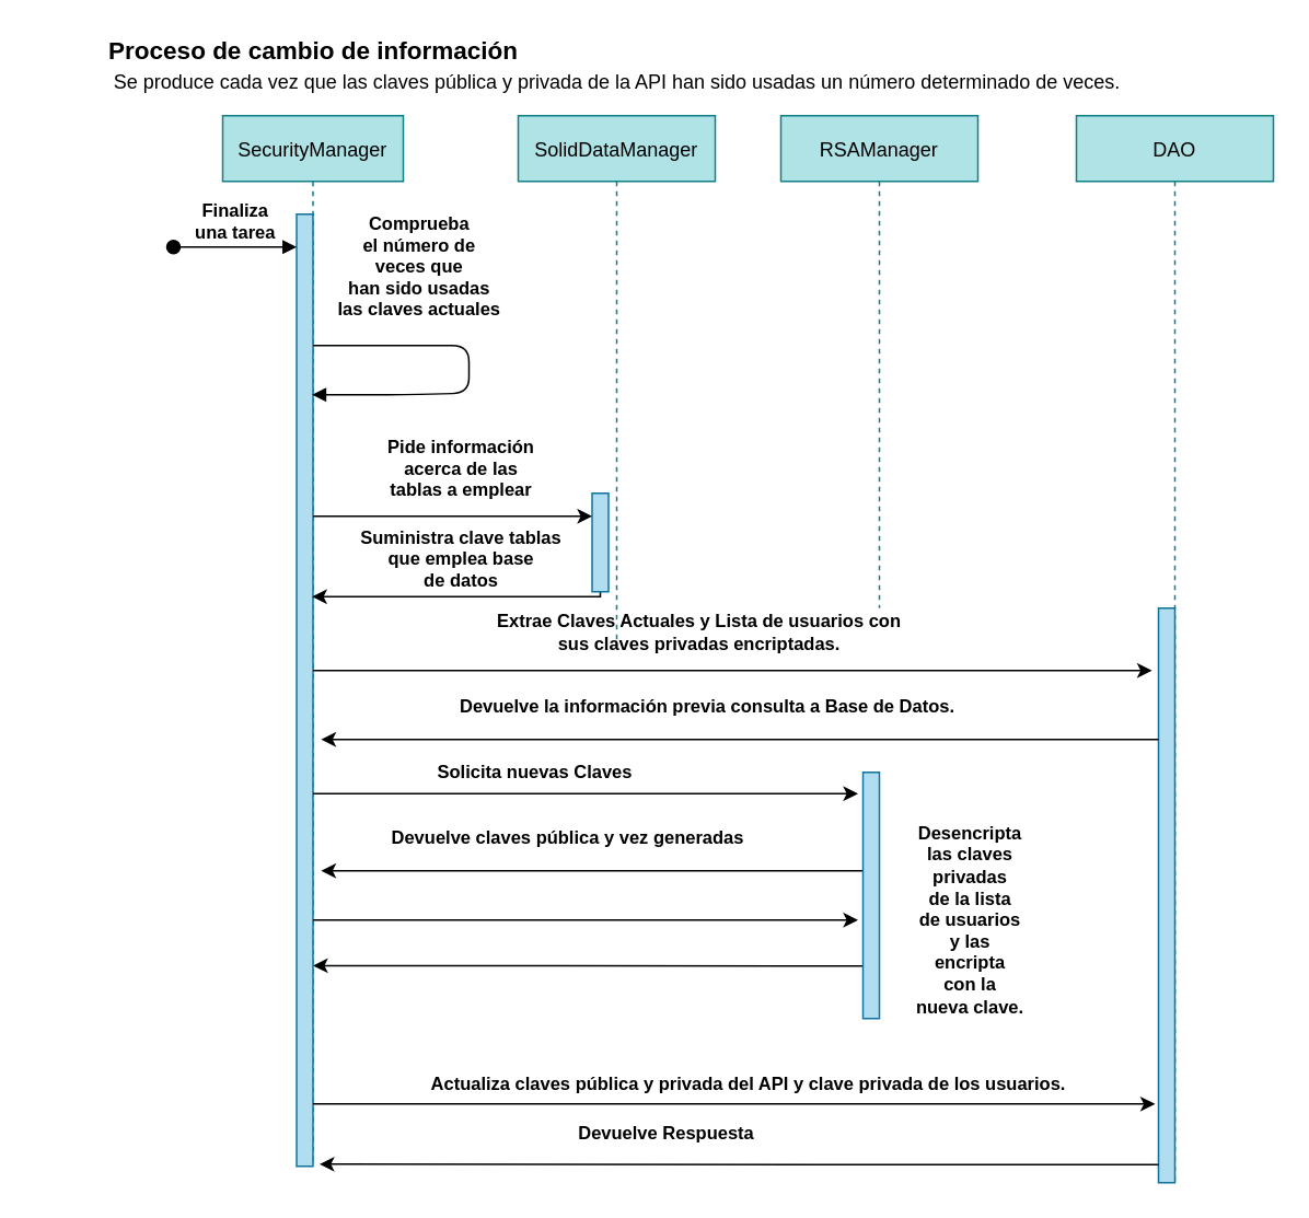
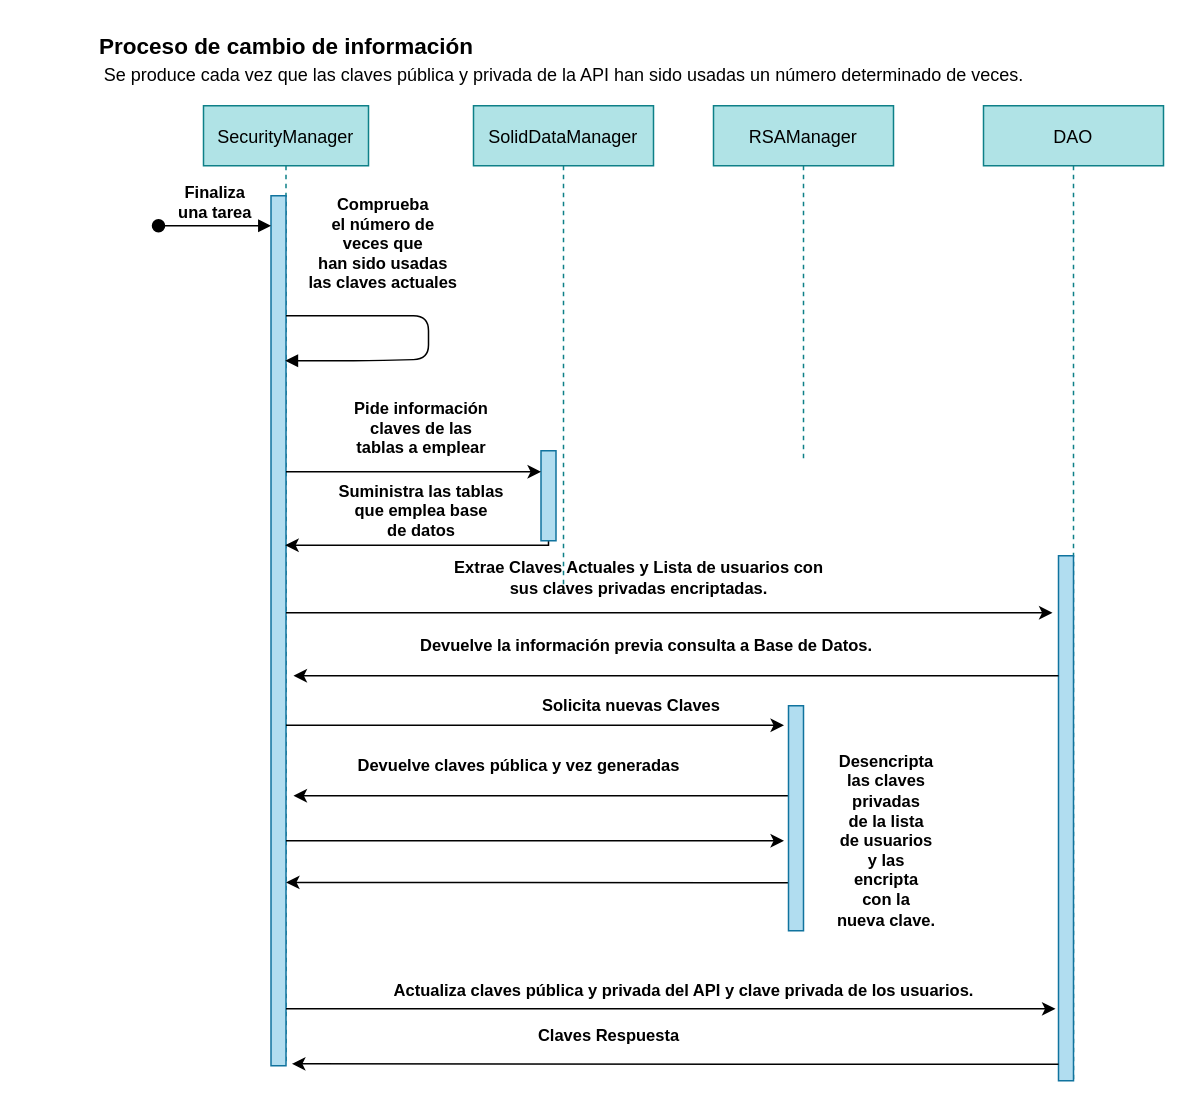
  <mxCell id="0" />
  <mxCell id="1" parent="0" />
  <mxCell id="2" value="SecurityManager" style="shape=umlLifeline;perimeter=lifelinePerimeter;container=1;collapsible=0;recursiveResize=0;rounded=0;shadow=0;strokeWidth=1;fillColor=#b0e3e6;strokeColor=#0e8088;" parent="1" vertex="1"><mxGeometry x="135" y="70" width="110" height="640" as="geometry" /></mxCell>
  <mxCell id="3" value="" style="points=[];perimeter=orthogonalPerimeter;rounded=0;shadow=0;strokeWidth=1;fillColor=#b1ddf0;strokeColor=#10739e;" parent="2" vertex="1"><mxGeometry x="45" y="60" width="10" height="580" as="geometry" /></mxCell>
  <mxCell id="4" value="Finaliza &#10;una tarea" style="verticalAlign=bottom;startArrow=oval;endArrow=block;startSize=8;shadow=0;strokeWidth=1;fontStyle=1;labelBackgroundColor=none;" parent="2" target="3" edge="1"><mxGeometry relative="1" as="geometry"><mxPoint x="-30" y="80" as="sourcePoint" /><Array as="points"><mxPoint x="10" y="80" /></Array></mxGeometry></mxCell>
  <mxCell id="5" value="Comprueba &#10;el número de &#10;veces que&#10;han sido usadas &#10;las claves actuales&#10;" style="verticalAlign=bottom;endArrow=block;shadow=0;strokeWidth=1;fontStyle=1;labelBackgroundColor=none;" parent="2" source="3" target="2" edge="1"><mxGeometry x="-0.406" relative="1" as="geometry"><mxPoint x="155" y="80" as="sourcePoint" /><mxPoint x="190" y="80" as="targetPoint" /><Array as="points"><mxPoint x="110" y="140" /><mxPoint x="150" y="140" /><mxPoint x="150" y="169" /><mxPoint x="110" y="170" /></Array><mxPoint as="offset" /></mxGeometry></mxCell>
  <mxCell id="6" value="SolidDataManager" style="shape=umlLifeline;perimeter=lifelinePerimeter;container=1;collapsible=0;recursiveResize=0;rounded=0;shadow=0;strokeWidth=1;fillColor=#b0e3e6;strokeColor=#0e8088;" parent="1" vertex="1"><mxGeometry x="315" y="70" width="120" height="320" as="geometry" /></mxCell>
- <mxCell id="7" value="RSAManager" style="shape=umlLifeline;perimeter=lifelinePerimeter;container=1;collapsible=0;recursiveResize=0;rounded=0;shadow=0;strokeWidth=1;fillColor=#b0e3e6;strokeColor=#0e8088;" vertex="1" parent="1"><mxGeometry x="475" y="70" width="120" height="300" as="geometry" /></mxCell>
+ <mxCell id="7" value="RSAManager" style="shape=umlLifeline;perimeter=lifelinePerimeter;container=1;collapsible=0;recursiveResize=0;rounded=0;shadow=0;strokeWidth=1;fillColor=#b0e3e6;strokeColor=#0e8088;" vertex="1" parent="1"><mxGeometry x="475" y="70" width="120" height="235" as="geometry" /></mxCell>
  <mxCell id="8" value="DAO" style="shape=umlLifeline;perimeter=lifelinePerimeter;container=1;collapsible=0;recursiveResize=0;rounded=0;shadow=0;strokeWidth=1;fillColor=#b0e3e6;strokeColor=#0e8088;" vertex="1" parent="1"><mxGeometry x="655" y="70" width="120" height="650" as="geometry" /></mxCell>
  <mxCell id="9" value="" style="points=[];perimeter=orthogonalPerimeter;rounded=0;shadow=0;strokeWidth=1;fillColor=#b1ddf0;strokeColor=#10739e;" vertex="1" parent="8"><mxGeometry x="50" y="300" width="10" height="350" as="geometry" /></mxCell>
  <mxCell id="10" value="Proceso de cambio de información" style="text;html=1;align=center;verticalAlign=middle;resizable=0;points=[];autosize=1;fontSize=15;fontStyle=1" vertex="1" parent="1"><mxGeometry x="35" y="20" width="310" height="20" as="geometry" /></mxCell>
  <mxCell id="11" value="Se produce cada vez que las claves pública y privada de la API han sido usadas un número determinado de veces." style="text;html=1;align=center;verticalAlign=middle;resizable=0;points=[];autosize=1;" vertex="1" parent="1"><mxGeometry x="20" y="40" width="710" height="20" as="geometry" /></mxCell>
- <mxCell id="12" value="&lt;p style=&quot;line-height: 110%; font-size: 11px;&quot;&gt;&lt;/p&gt;&lt;div style=&quot;font-size: 11px;&quot;&gt;Pide información&lt;/div&gt;&lt;div style=&quot;font-size: 11px;&quot;&gt;acerca de las&lt;/div&gt;&lt;div style=&quot;font-size: 11px;&quot;&gt;tablas a emplear&lt;br style=&quot;font-size: 11px;&quot;&gt;&lt;/div&gt;&lt;p style=&quot;font-size: 11px;&quot;&gt;&lt;/p&gt;" style="text;html=1;align=center;verticalAlign=middle;resizable=0;points=[];autosize=1;fontSize=11;fontStyle=1" vertex="1" parent="1"><mxGeometry x="220" y="250" width="120" height="70" as="geometry" /></mxCell>
+ <mxCell id="12" value="&lt;p style=&quot;line-height: 110%; font-size: 11px;&quot;&gt;&lt;/p&gt;&lt;div style=&quot;font-size: 11px;&quot;&gt;Pide información&lt;/div&gt;&lt;div style=&quot;font-size: 11px;&quot;&gt;claves de las&lt;/div&gt;&lt;div style=&quot;font-size: 11px;&quot;&gt;tablas a emplear&lt;br style=&quot;font-size: 11px;&quot;&gt;&lt;/div&gt;&lt;p style=&quot;font-size: 11px;&quot;&gt;&lt;/p&gt;" style="text;html=1;align=center;verticalAlign=middle;resizable=0;points=[];autosize=1;fontSize=11;fontStyle=1" vertex="1" parent="1"><mxGeometry x="220" y="250" width="120" height="70" as="geometry" /></mxCell>
  <mxCell id="13" style="edgeStyle=orthogonalEdgeStyle;rounded=0;orthogonalLoop=1;jettySize=auto;html=1;labelBackgroundColor=none;fontSize=11;" edge="1" parent="1" source="14" target="2"><mxGeometry relative="1" as="geometry"><Array as="points"><mxPoint x="365" y="363" /></Array></mxGeometry></mxCell>
  <mxCell id="14" value="" style="points=[];perimeter=orthogonalPerimeter;rounded=0;shadow=0;strokeWidth=1;fillColor=#b1ddf0;strokeColor=#10739e;" parent="1" vertex="1"><mxGeometry x="360" y="300" width="10" height="60" as="geometry" /></mxCell>
  <mxCell id="15" style="edgeStyle=orthogonalEdgeStyle;rounded=0;orthogonalLoop=1;jettySize=auto;html=1;entryX=0;entryY=0.233;entryDx=0;entryDy=0;entryPerimeter=0;labelBackgroundColor=none;fontSize=11;" edge="1" parent="1" source="3" target="14"><mxGeometry relative="1" as="geometry"><Array as="points"><mxPoint x="225" y="314" /><mxPoint x="225" y="314" /></Array></mxGeometry></mxCell>
- <mxCell id="16" value="&lt;div&gt;Suministra clave tablas&lt;/div&gt;&lt;div&gt;que emplea base&lt;/div&gt;&lt;div&gt;de datos&lt;br&gt;&lt;/div&gt;" style="text;html=1;align=center;verticalAlign=middle;resizable=0;points=[];autosize=1;fontSize=11;fontStyle=1" vertex="1" parent="1"><mxGeometry x="205" y="320" width="150" height="40" as="geometry" /></mxCell>
+ <mxCell id="16" value="&lt;div&gt;Suministra las tablas&lt;/div&gt;&lt;div&gt;que emplea base&lt;/div&gt;&lt;div&gt;de datos&lt;br&gt;&lt;/div&gt;" style="text;html=1;align=center;verticalAlign=middle;resizable=0;points=[];autosize=1;fontSize=11;fontStyle=1" vertex="1" parent="1"><mxGeometry x="205" y="320" width="150" height="40" as="geometry" /></mxCell>
  <mxCell id="17" value="&lt;div&gt;Extrae Claves Actuales y Lista de usuarios con&lt;/div&gt;&lt;div&gt;sus claves privadas encriptadas.&lt;br&gt;&lt;/div&gt;" style="text;html=1;align=center;verticalAlign=middle;resizable=0;points=[];autosize=1;fontSize=11;fontStyle=1" vertex="1" parent="1"><mxGeometry x="275" y="370" width="300" height="30" as="geometry" /></mxCell>
  <mxCell id="18" style="edgeStyle=orthogonalEdgeStyle;rounded=0;orthogonalLoop=1;jettySize=auto;html=1;labelBackgroundColor=none;fontSize=11;" edge="1" parent="1" source="20"><mxGeometry relative="1" as="geometry"><mxPoint x="195" y="530" as="targetPoint" /><Array as="points"><mxPoint x="195" y="530" /></Array></mxGeometry></mxCell>
  <mxCell id="19" style="edgeStyle=orthogonalEdgeStyle;rounded=0;orthogonalLoop=1;jettySize=auto;html=1;entryX=0.5;entryY=0.809;entryDx=0;entryDy=0;entryPerimeter=0;labelBackgroundColor=none;fontSize=11;" edge="1" parent="1" source="20" target="2"><mxGeometry relative="1" as="geometry"><Array as="points"><mxPoint x="475" y="588" /><mxPoint x="475" y="588" /></Array></mxGeometry></mxCell>
  <mxCell id="20" value="" style="points=[];perimeter=orthogonalPerimeter;rounded=0;shadow=0;strokeWidth=1;fillColor=#b1ddf0;strokeColor=#10739e;" vertex="1" parent="1"><mxGeometry x="525" y="470" width="10" height="150" as="geometry" /></mxCell>
  <mxCell id="21" style="edgeStyle=orthogonalEdgeStyle;rounded=0;orthogonalLoop=1;jettySize=auto;html=1;labelBackgroundColor=none;fontSize=11;" edge="1" parent="1" source="3"><mxGeometry relative="1" as="geometry"><mxPoint x="701" y="408" as="targetPoint" /><Array as="points"><mxPoint x="365" y="408" /><mxPoint x="365" y="408" /></Array></mxGeometry></mxCell>
  <mxCell id="22" style="edgeStyle=orthogonalEdgeStyle;rounded=0;orthogonalLoop=1;jettySize=auto;html=1;labelBackgroundColor=none;fontSize=11;" edge="1" parent="1" source="9"><mxGeometry relative="1" as="geometry"><mxPoint x="195" y="450" as="targetPoint" /><Array as="points"><mxPoint x="195" y="450" /></Array></mxGeometry></mxCell>
  <mxCell id="23" value="Devuelve la información previa consulta a Base de Datos." style="text;html=1;align=center;verticalAlign=middle;resizable=0;points=[];autosize=1;fontSize=11;fontStyle=1" vertex="1" parent="1"><mxGeometry x="245" y="420" width="370" height="20" as="geometry" /></mxCell>
  <mxCell id="24" style="edgeStyle=orthogonalEdgeStyle;rounded=0;orthogonalLoop=1;jettySize=auto;html=1;labelBackgroundColor=none;fontSize=11;" edge="1" parent="1" source="3"><mxGeometry relative="1" as="geometry"><mxPoint x="522" y="483" as="targetPoint" /><Array as="points"><mxPoint x="325" y="483" /><mxPoint x="325" y="483" /></Array></mxGeometry></mxCell>
- <mxCell id="25" value="&lt;b&gt;Solicita nuevas Claves&lt;/b&gt;" style="text;html=1;align=center;verticalAlign=middle;resizable=0;points=[];autosize=1;fontSize=11;" vertex="1" parent="1"><mxGeometry x="250" y="460" width="150" height="20" as="geometry" /></mxCell>
+ <mxCell id="25" value="&lt;b&gt;Solicita nuevas Claves&lt;/b&gt;" style="text;html=1;align=center;verticalAlign=middle;resizable=0;points=[];autosize=1;fontSize=11;" vertex="1" parent="1"><mxGeometry x="345" y="460" width="150" height="20" as="geometry" /></mxCell>
  <mxCell id="26" value="Devuelve claves pública y vez generadas" style="text;html=1;align=center;verticalAlign=middle;resizable=0;points=[];autosize=1;fontSize=11;fontStyle=1" vertex="1" parent="1"><mxGeometry x="200" y="500" width="290" height="20" as="geometry" /></mxCell>
  <mxCell id="27" value="&lt;div&gt;Desencripta &lt;br&gt;&lt;/div&gt;&lt;div&gt;las claves&lt;/div&gt;&lt;div&gt;privadas &lt;br&gt;&lt;/div&gt;&lt;div&gt;de la lista &lt;br&gt;&lt;/div&gt;&lt;div&gt;de usuarios&lt;/div&gt;&lt;div&gt;y las &lt;br&gt;&lt;/div&gt;&lt;div&gt;encripta&lt;/div&gt;&lt;div&gt;con la&lt;/div&gt;&lt;div&gt;nueva clave.&lt;br&gt;&lt;/div&gt;" style="text;html=1;align=center;verticalAlign=middle;resizable=0;points=[];autosize=1;fontSize=11;fontStyle=1" vertex="1" parent="1"><mxGeometry x="545" y="500" width="90" height="120" as="geometry" /></mxCell>
  <mxCell id="28" style="edgeStyle=orthogonalEdgeStyle;rounded=0;orthogonalLoop=1;jettySize=auto;html=1;entryX=-0.2;entryY=0.863;entryDx=0;entryDy=0;entryPerimeter=0;labelBackgroundColor=none;fontSize=11;" edge="1" parent="1" source="3" target="9"><mxGeometry relative="1" as="geometry"><Array as="points"><mxPoint x="315" y="672" /><mxPoint x="315" y="672" /></Array></mxGeometry></mxCell>
  <mxCell id="29" value="Actualiza claves pública y privada del API y clave privada de los usuarios." style="text;html=1;align=center;verticalAlign=middle;resizable=0;points=[];autosize=1;fontSize=11;fontStyle=1" vertex="1" parent="1"><mxGeometry x="220" y="650" width="470" height="20" as="geometry" /></mxCell>
- <mxCell id="30" value="Devuelve Respuesta" style="text;html=1;align=center;verticalAlign=middle;resizable=0;points=[];autosize=1;fontSize=11;fontStyle=1" vertex="1" parent="1"><mxGeometry x="335" y="680" width="140" height="20" as="geometry" /></mxCell>
+ <mxCell id="30" value="Claves Respuesta" style="text;html=1;align=center;verticalAlign=middle;resizable=0;points=[];autosize=1;fontSize=11;fontStyle=1" vertex="1" parent="1"><mxGeometry x="335" y="680" width="140" height="20" as="geometry" /></mxCell>
  <mxCell id="31" style="edgeStyle=orthogonalEdgeStyle;rounded=0;orthogonalLoop=1;jettySize=auto;html=1;entryX=0.536;entryY=0.998;entryDx=0;entryDy=0;entryPerimeter=0;labelBackgroundColor=none;fontSize=11;" edge="1" parent="1" source="9" target="2"><mxGeometry relative="1" as="geometry"><Array as="points"><mxPoint x="495" y="709" /><mxPoint x="495" y="709" /></Array></mxGeometry></mxCell>
  <mxCell id="32" style="edgeStyle=orthogonalEdgeStyle;rounded=0;orthogonalLoop=1;jettySize=auto;html=1;labelBackgroundColor=none;fontSize=11;" edge="1" parent="1" source="3"><mxGeometry relative="1" as="geometry"><mxPoint x="522" y="560" as="targetPoint" /><Array as="points"><mxPoint x="522" y="560" /></Array></mxGeometry></mxCell>
